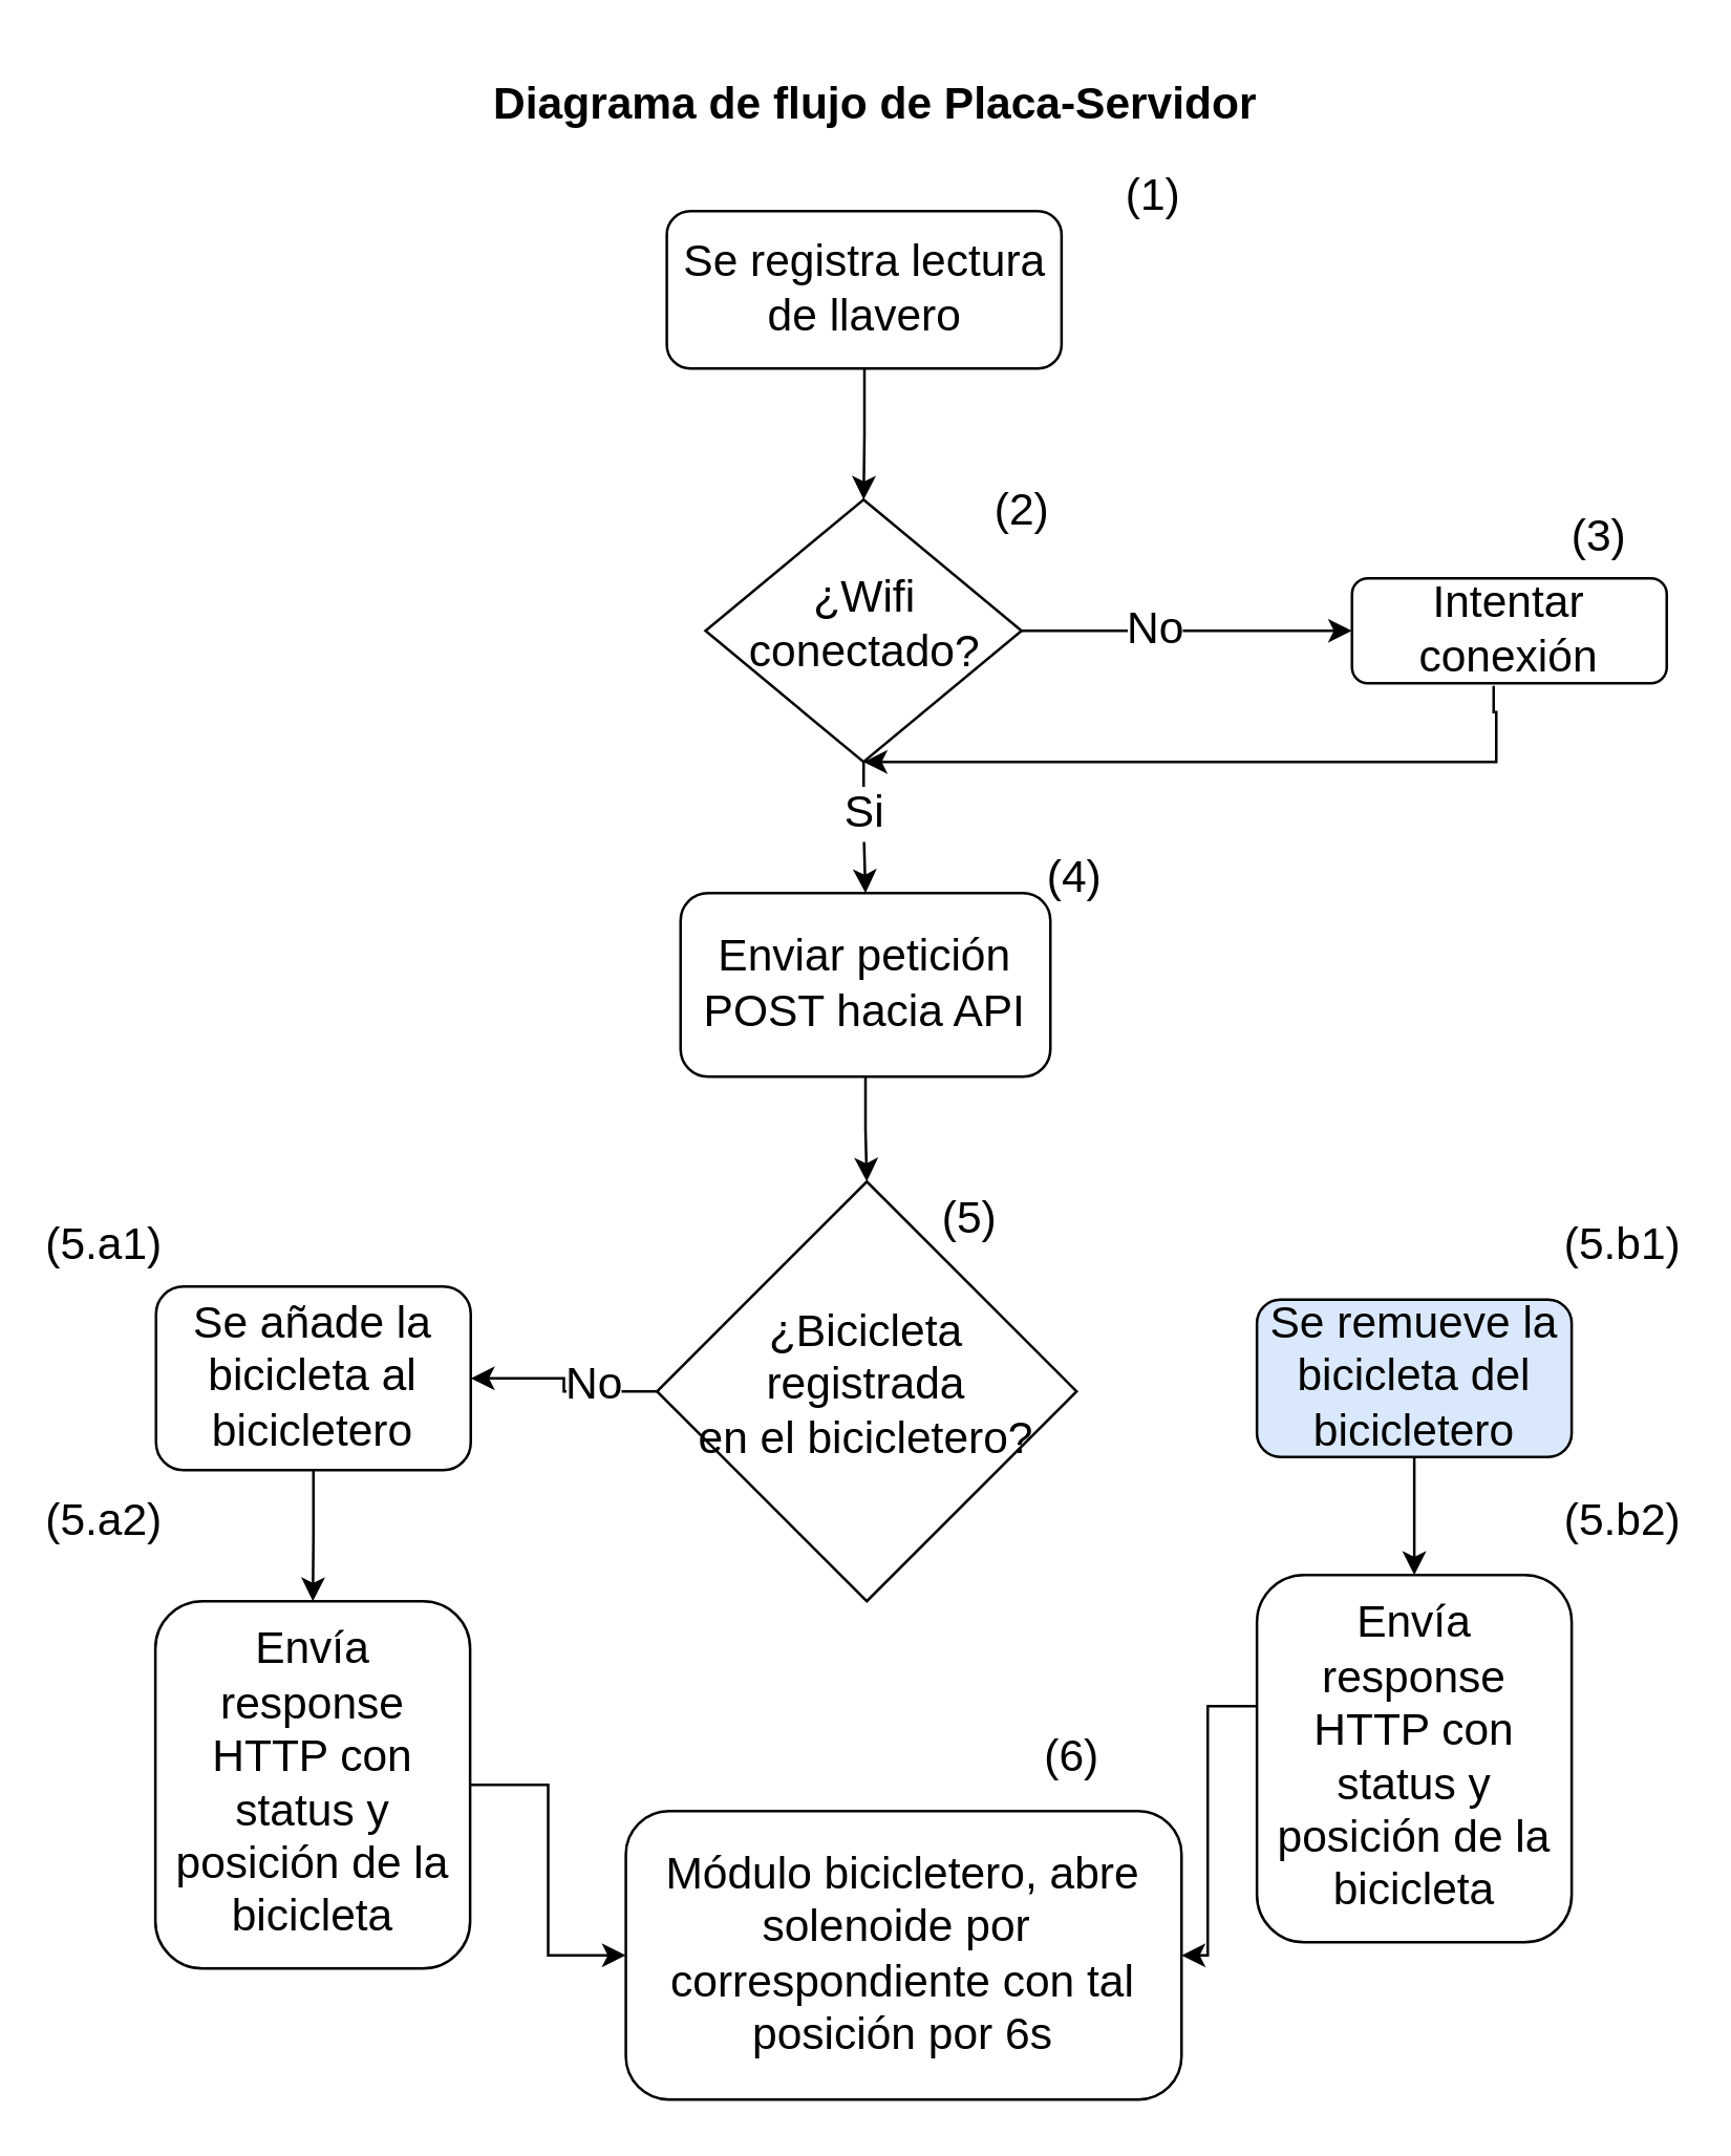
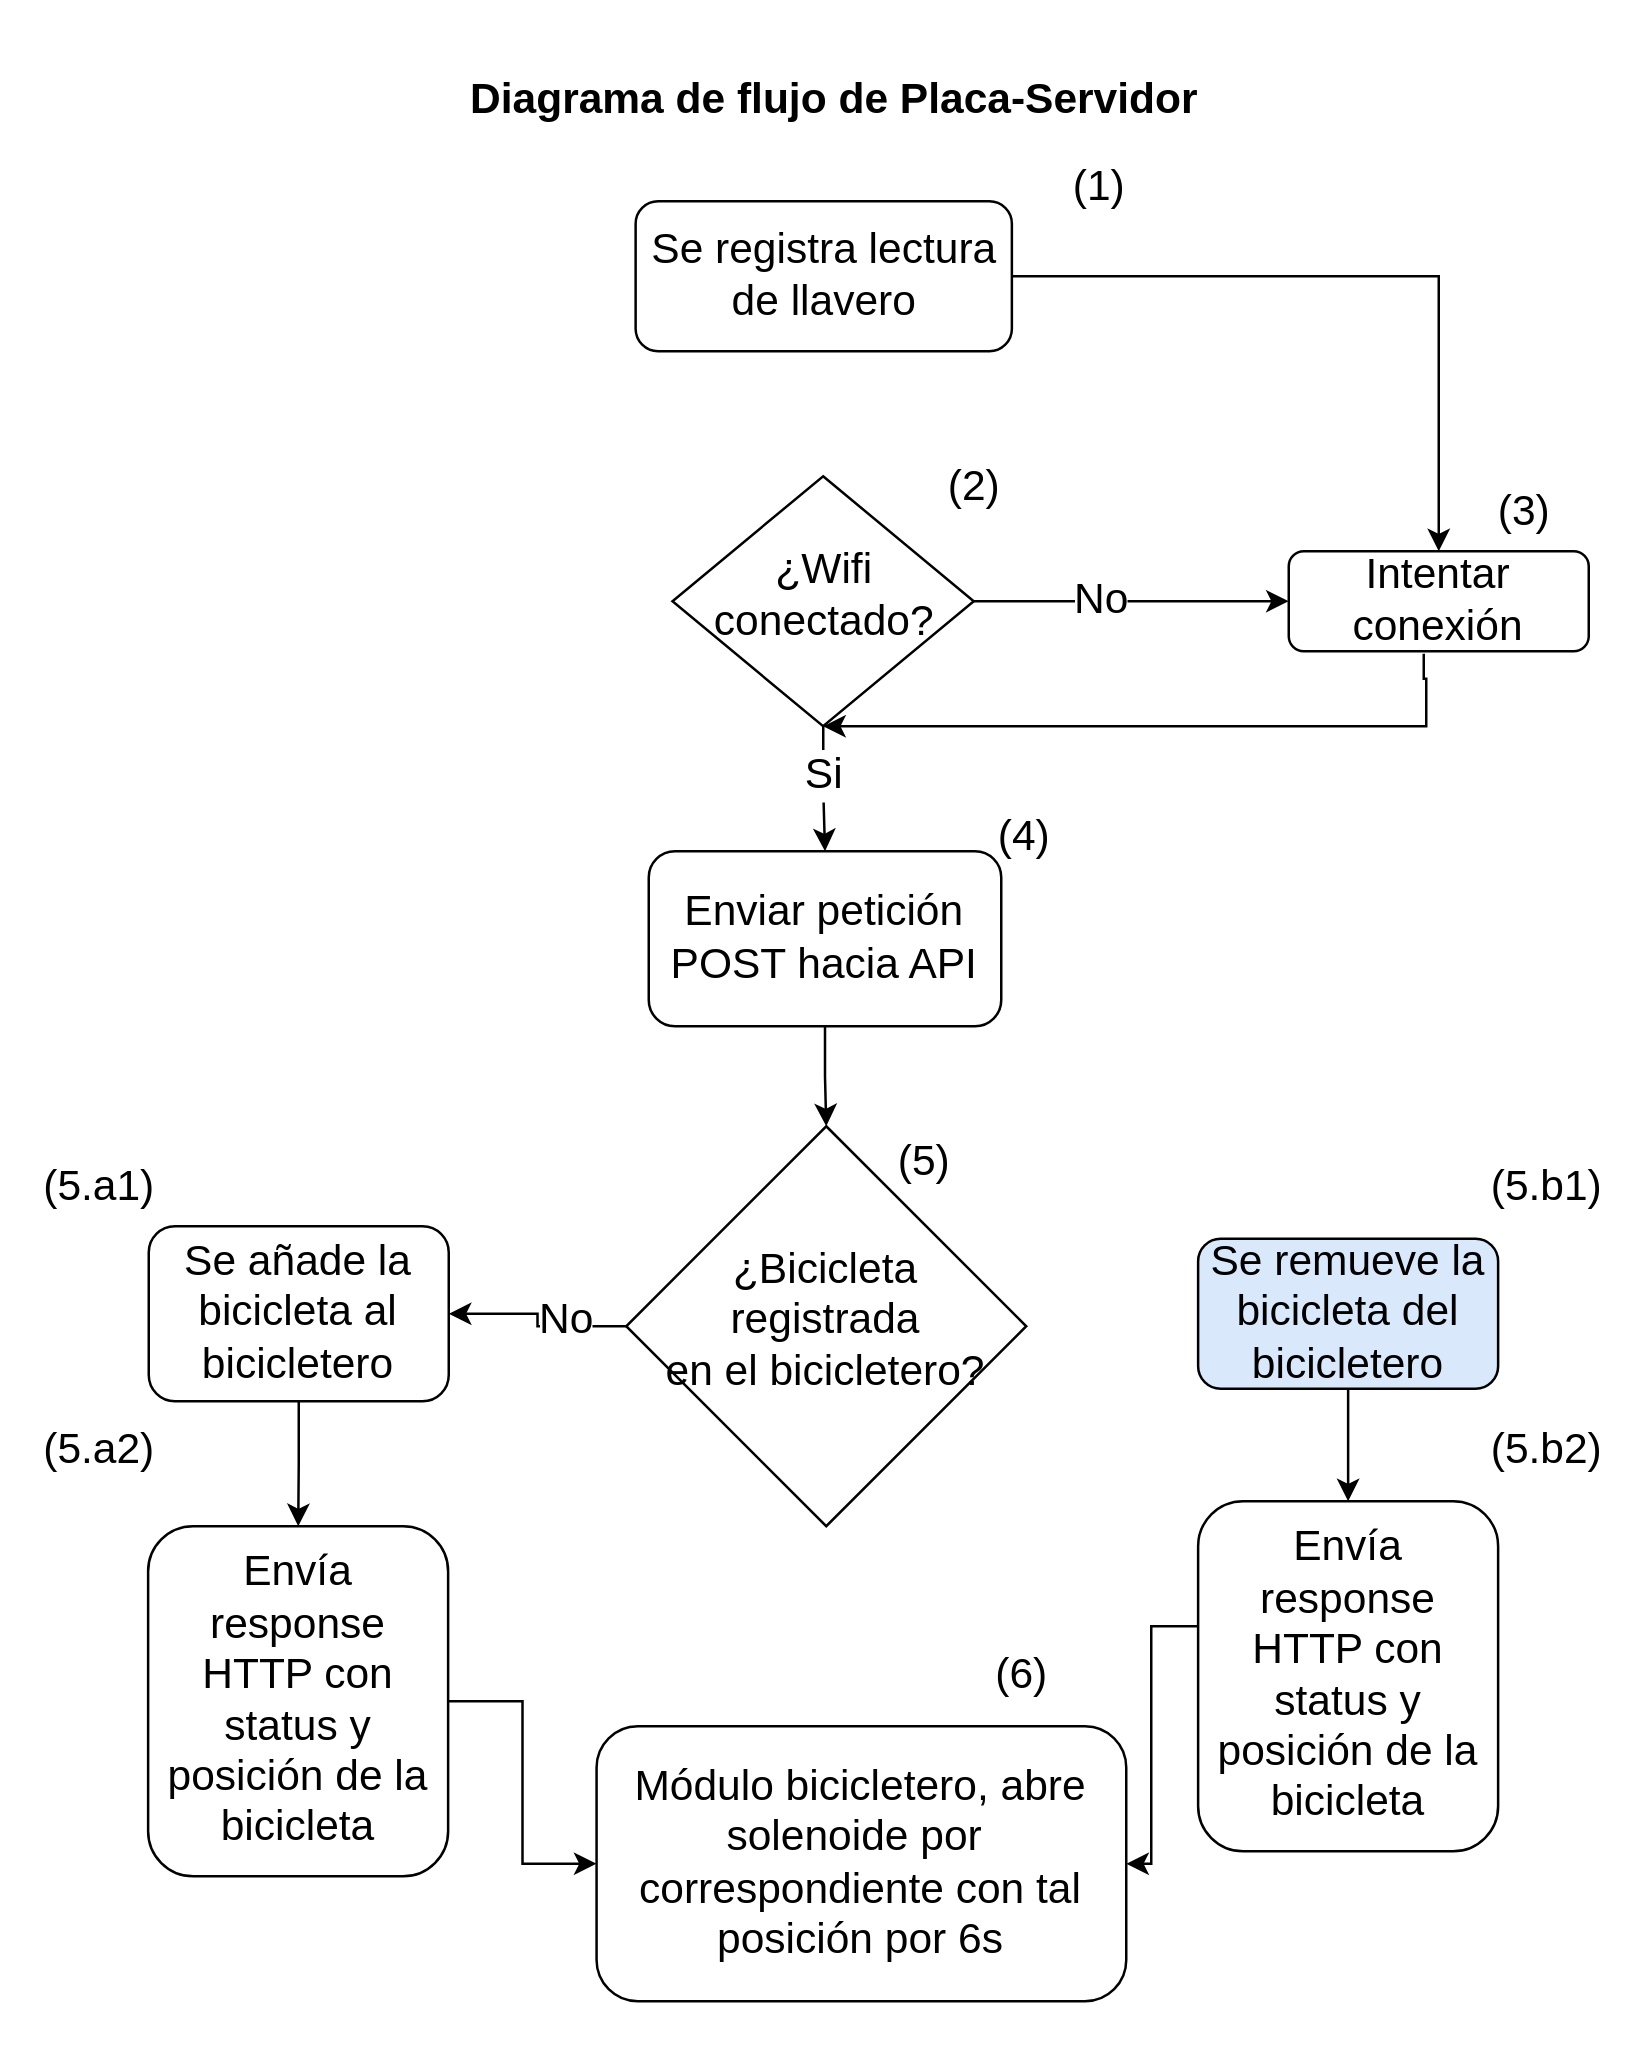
  <mxCell id="0" />
  <mxCell id="1" parent="0" />
- <mxCell id="2" style="edgeStyle=orthogonalEdgeStyle;rounded=0;orthogonalLoop=1;jettySize=auto;html=1;fontSize=17;" parent="1" source="3" target="9" edge="1"><mxGeometry relative="1" as="geometry" /></mxCell>
+ <mxCell id="2" style="edgeStyle=orthogonalEdgeStyle;rounded=0;orthogonalLoop=1;jettySize=auto;html=1;fontSize=17;" parent="1" source="3" target="11" edge="1"><mxGeometry relative="1" as="geometry" /></mxCell>
  <mxCell id="3" value="Se registra lectura de llavero" style="rounded=1;whiteSpace=wrap;html=1;fontSize=17;glass=0;strokeWidth=1;shadow=0;" parent="1" vertex="1"><mxGeometry x="253.75" y="80" width="150.5" height="60" as="geometry" /></mxCell>
  <mxCell id="4" value="Diagrama de flujo de Placa-Servidor" style="text;strokeColor=none;fillColor=none;html=1;fontSize=17;fontStyle=1;verticalAlign=middle;align=center;" parent="1" vertex="1"><mxGeometry x="141" y="20" width="384" height="40" as="geometry" /></mxCell>
  <mxCell id="5" style="edgeStyle=orthogonalEdgeStyle;rounded=0;orthogonalLoop=1;jettySize=auto;html=1;fontSize=17;" parent="1" source="9" target="11" edge="1"><mxGeometry relative="1" as="geometry" /></mxCell>
  <mxCell id="6" value="No" style="edgeLabel;html=1;align=center;verticalAlign=middle;resizable=0;points=[];fontSize=17;" parent="5" vertex="1" connectable="0"><mxGeometry x="-0.212" y="1" relative="1" as="geometry"><mxPoint as="offset" /></mxGeometry></mxCell>
  <mxCell id="7" style="edgeStyle=orthogonalEdgeStyle;rounded=0;orthogonalLoop=1;jettySize=auto;html=1;fontSize=17;" parent="1" source="9" target="13" edge="1"><mxGeometry relative="1" as="geometry" /></mxCell>
  <mxCell id="8" value="Si" style="edgeLabel;html=1;align=center;verticalAlign=middle;resizable=0;points=[];fontSize=17;" parent="7" vertex="1" connectable="0"><mxGeometry x="-0.207" y="4" relative="1" as="geometry"><mxPoint x="-4" as="offset" /></mxGeometry></mxCell>
  <mxCell id="9" value="¿Wifi conectado?" style="rhombus;whiteSpace=wrap;html=1;shadow=0;fontFamily=Helvetica;fontSize=17;align=center;strokeWidth=1;spacing=6;spacingTop=-4;" parent="1" vertex="1"><mxGeometry x="268.5" y="190" width="120.5" height="100" as="geometry" /></mxCell>
  <mxCell id="10" style="edgeStyle=orthogonalEdgeStyle;rounded=0;orthogonalLoop=1;jettySize=auto;html=1;fontSize=17;exitX=0.45;exitY=1.025;exitDx=0;exitDy=0;exitPerimeter=0;" parent="1" edge="1" target="9" source="11"><mxGeometry relative="1" as="geometry"><mxPoint x="350" y="290" as="targetPoint" /><mxPoint x="500" y="260" as="sourcePoint" /><Array as="points"><mxPoint x="570" y="271" /><mxPoint x="570" y="290" /></Array></mxGeometry></mxCell>
  <mxCell id="11" value="Intentar conexión" style="rounded=1;whiteSpace=wrap;html=1;fontSize=17;glass=0;strokeWidth=1;shadow=0;" parent="1" vertex="1"><mxGeometry x="515" y="220" width="120" height="40" as="geometry" /></mxCell>
  <mxCell id="12" style="edgeStyle=orthogonalEdgeStyle;rounded=0;orthogonalLoop=1;jettySize=auto;html=1;fontSize=17;" parent="1" source="13" target="16" edge="1"><mxGeometry relative="1" as="geometry" /></mxCell>
  <mxCell id="13" value="Enviar petición POST hacia API" style="rounded=1;whiteSpace=wrap;html=1;fontSize=17;glass=0;strokeWidth=1;shadow=0;" parent="1" vertex="1"><mxGeometry x="259" y="340" width="141" height="70" as="geometry" /></mxCell>
  <mxCell id="14" style="edgeStyle=orthogonalEdgeStyle;rounded=0;orthogonalLoop=1;jettySize=auto;html=1;fontSize=17;" parent="1" source="16" target="22" edge="1"><mxGeometry relative="1" as="geometry" /></mxCell>
  <mxCell id="15" value="No" style="edgeLabel;html=1;align=center;verticalAlign=middle;resizable=0;points=[];fontSize=17;" parent="14" vertex="1" connectable="0"><mxGeometry x="-0.331" y="-3" relative="1" as="geometry"><mxPoint as="offset" /></mxGeometry></mxCell>
  <mxCell id="16" value="¿Bicicleta registrada&lt;div style=&quot;font-size: 17px;&quot;&gt;en el bicicletero?&lt;/div&gt;" style="rhombus;whiteSpace=wrap;html=1;shadow=0;fontFamily=Helvetica;fontSize=17;align=center;strokeWidth=1;spacing=6;spacingTop=-4;" parent="1" vertex="1"><mxGeometry x="250" y="450" width="160" height="160" as="geometry" /></mxCell>
  <mxCell id="17" style="edgeStyle=orthogonalEdgeStyle;rounded=0;orthogonalLoop=1;jettySize=auto;html=1;entryX=0.5;entryY=0;entryDx=0;entryDy=0;fontSize=17;" parent="1" source="18" target="20" edge="1"><mxGeometry relative="1" as="geometry" /></mxCell>
  <mxCell id="18" value="Se remueve la bicicleta del bicicletero" style="rounded=1;whiteSpace=wrap;html=1;fontSize=17;glass=0;strokeWidth=1;shadow=0;fillColor=#dae8fc;" parent="1" vertex="1"><mxGeometry x="478.75" y="495" width="120" height="60" as="geometry" /></mxCell>
  <mxCell id="19" style="edgeStyle=orthogonalEdgeStyle;rounded=0;orthogonalLoop=1;jettySize=auto;html=1;fontSize=17;" parent="1" source="20" target="25" edge="1"><mxGeometry relative="1" as="geometry"><Array as="points"><mxPoint x="460" y="650" /><mxPoint x="460" y="745" /></Array></mxGeometry></mxCell>
  <mxCell id="20" value="Envía response HTTP con status y posición de la bicicleta" style="rounded=1;whiteSpace=wrap;html=1;fontSize=17;glass=0;strokeWidth=1;shadow=0;" parent="1" vertex="1"><mxGeometry x="478.75" y="600" width="120" height="140" as="geometry" /></mxCell>
  <mxCell id="21" style="edgeStyle=orthogonalEdgeStyle;rounded=0;orthogonalLoop=1;jettySize=auto;html=1;fontSize=17;" parent="1" source="22" target="24" edge="1"><mxGeometry relative="1" as="geometry" /></mxCell>
  <mxCell id="22" value="Se añade la bicicleta al bicicletero" style="rounded=1;whiteSpace=wrap;html=1;fontSize=17;glass=0;strokeWidth=1;shadow=0;" parent="1" vertex="1"><mxGeometry x="59" y="490" width="120" height="70" as="geometry" /></mxCell>
  <mxCell id="23" style="edgeStyle=orthogonalEdgeStyle;rounded=0;orthogonalLoop=1;jettySize=auto;html=1;fontSize=17;" parent="1" source="24" target="25" edge="1"><mxGeometry relative="1" as="geometry" /></mxCell>
  <mxCell id="24" value="Envía response HTTP con status y posición de la bicicleta" style="rounded=1;whiteSpace=wrap;html=1;fontSize=17;glass=0;strokeWidth=1;shadow=0;" parent="1" vertex="1"><mxGeometry x="58.75" y="610" width="120" height="140" as="geometry" /></mxCell>
  <mxCell id="25" value="Módulo bicicletero, abre solenoide por&amp;nbsp; correspondiente con tal posición por 6s" style="rounded=1;whiteSpace=wrap;html=1;fontSize=17;glass=0;strokeWidth=1;shadow=0;" parent="1" vertex="1"><mxGeometry x="238.13" y="690" width="211.87" height="110" as="geometry" /></mxCell>
  <mxCell id="26" value="(1)" style="text;html=1;align=center;verticalAlign=middle;whiteSpace=wrap;rounded=0;fontSize=17;" parent="1" vertex="1"><mxGeometry x="420" y="60" width="39" height="30" as="geometry" /></mxCell>
  <mxCell id="27" value="(2)" style="text;html=1;align=center;verticalAlign=middle;whiteSpace=wrap;rounded=0;fontSize=17;" parent="1" vertex="1"><mxGeometry x="370" y="180" width="39" height="30" as="geometry" /></mxCell>
  <mxCell id="28" value="(3)" style="text;html=1;align=center;verticalAlign=middle;whiteSpace=wrap;rounded=0;fontSize=17;" parent="1" vertex="1"><mxGeometry x="590" y="190" width="39" height="30" as="geometry" /></mxCell>
  <mxCell id="29" value="(4)" style="text;html=1;align=center;verticalAlign=middle;whiteSpace=wrap;rounded=0;fontSize=17;" parent="1" vertex="1"><mxGeometry x="389.5" y="320" width="39" height="30" as="geometry" /></mxCell>
  <mxCell id="30" value="(5)" style="text;html=1;align=center;verticalAlign=middle;whiteSpace=wrap;rounded=0;fontSize=17;" parent="1" vertex="1"><mxGeometry x="350" y="450" width="39" height="30" as="geometry" /></mxCell>
  <mxCell id="31" value="(5.b1)" style="text;html=1;align=center;verticalAlign=middle;whiteSpace=wrap;rounded=0;fontSize=17;" parent="1" vertex="1"><mxGeometry x="599" y="460" width="39" height="30" as="geometry" /></mxCell>
  <mxCell id="32" value="(5.b2)" style="text;html=1;align=center;verticalAlign=middle;whiteSpace=wrap;rounded=0;fontSize=17;" parent="1" vertex="1"><mxGeometry x="599" y="565" width="39" height="30" as="geometry" /></mxCell>
  <mxCell id="33" value="(5.a1)" style="text;html=1;align=center;verticalAlign=middle;whiteSpace=wrap;rounded=0;fontSize=17;" parent="1" vertex="1"><mxGeometry x="20" y="460" width="39" height="30" as="geometry" /></mxCell>
  <mxCell id="34" value="(5.a2)" style="text;html=1;align=center;verticalAlign=middle;whiteSpace=wrap;rounded=0;fontSize=17;" parent="1" vertex="1"><mxGeometry x="20" y="565" width="39" height="30" as="geometry" /></mxCell>
  <mxCell id="35" value="(6)" style="text;html=1;align=center;verticalAlign=middle;whiteSpace=wrap;rounded=0;fontSize=17;" parent="1" vertex="1"><mxGeometry x="389" y="655" width="39" height="30" as="geometry" /></mxCell>
